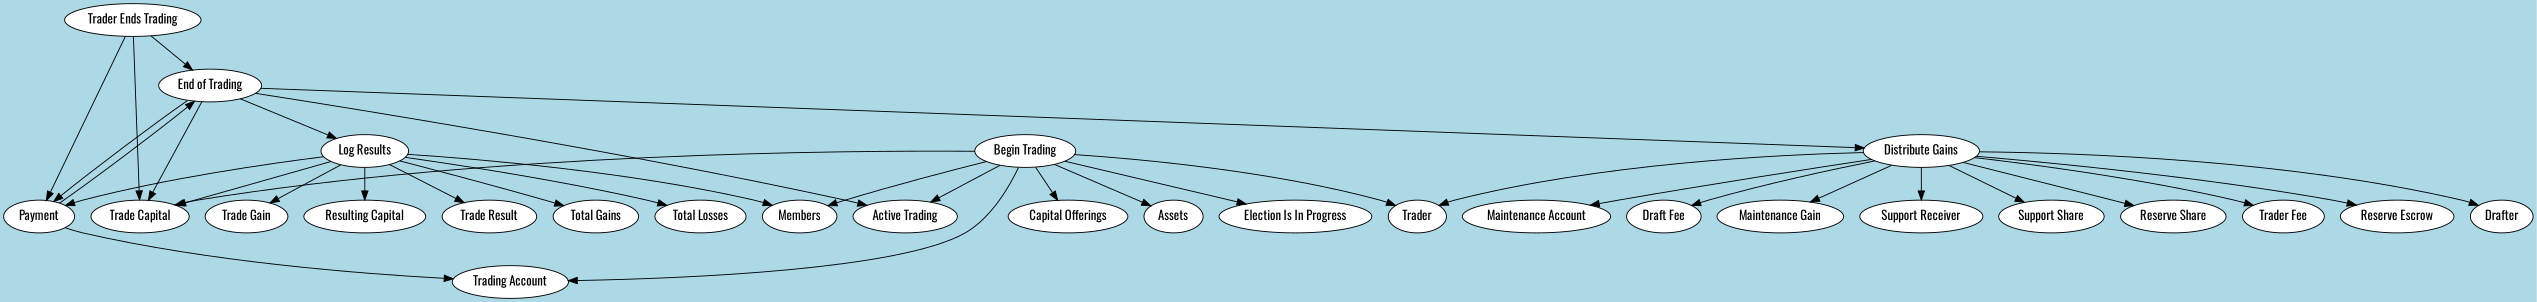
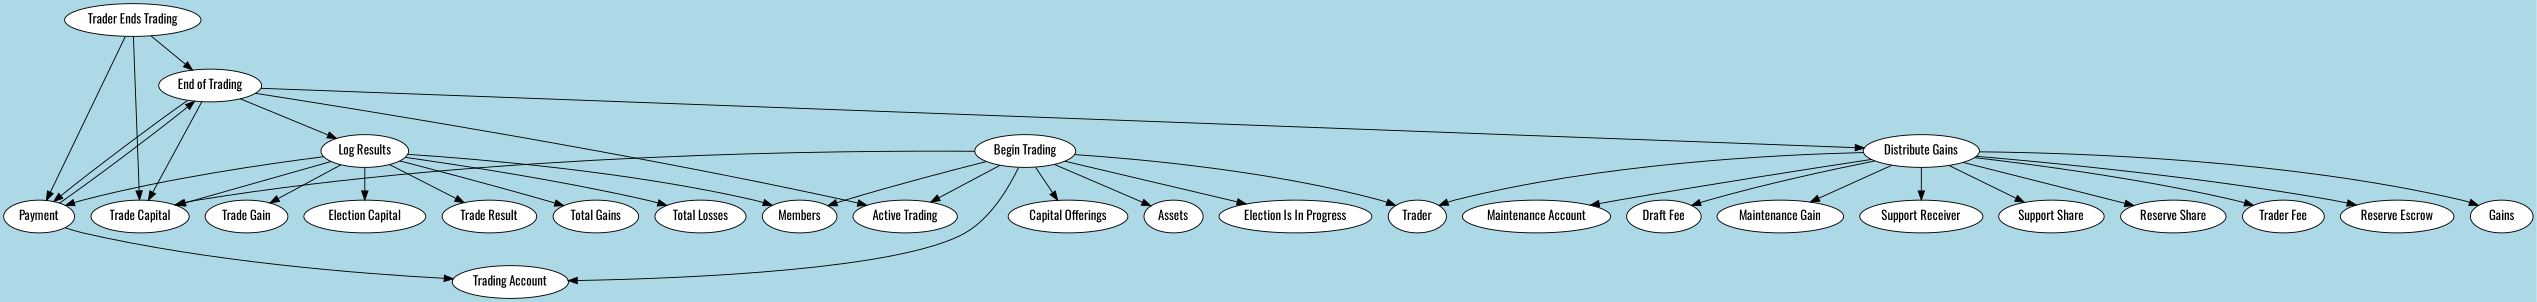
  digraph {
    bgcolor=lightblue
    fontname=Oswald
    splines=true
    node [fillcolor=white fontname=Oswald shape=oval style=filled]
    edge [fontname=Oswald]
    "Trader Ends Trading"
    "End of Trading"
    Payment
    "Trade Capital"
    "Log Results"
    "Active Trading"
    "Distribute Gains"
    "Trading Account"
    "Trade Gain"
-   "Resulting Capital"
+   "Resulting Capital" [label="Election Capital"]
    "Trade Result"
    "Total Gains"
    Members
    "Total Losses"
    Trader
    "Maintenance Account"
    "Draft Fee"
    n18 [label="Maintenance Gain"]
    "Support Receiver"
    "Support Share"
    "Reserve Share"
    "Trader Fee"
    "Reserve Escrow"
-   Drafter
+   Drafter [label=Gains]
    "Begin Trading"
    "Capital Offerings"
    Assets
    "Election Is In Progress"
    "Trader Ends Trading" -> "End of Trading"
    "Trader Ends Trading" -> Payment
    "Trader Ends Trading" -> "Trade Capital"
    "End of Trading" -> Payment
    "End of Trading" -> "Trade Capital"
    "End of Trading" -> "Log Results"
    "End of Trading" -> "Active Trading"
    "End of Trading" -> "Distribute Gains"
    Payment -> "End of Trading"
    Payment -> "Trading Account"
    "Log Results" -> Payment
    "Log Results" -> "Trade Capital"
    "Log Results" -> "Trade Gain"
    "Log Results" -> "Resulting Capital"
    "Log Results" -> "Trade Result"
    "Log Results" -> "Total Gains"
    "Log Results" -> Members
    "Log Results" -> "Total Losses"
    "Distribute Gains" -> Trader
    "Distribute Gains" -> "Maintenance Account"
    "Distribute Gains" -> "Draft Fee"
    "Distribute Gains" -> n18
    "Distribute Gains" -> "Support Receiver"
    "Distribute Gains" -> "Support Share"
    "Distribute Gains" -> "Reserve Share"
    "Distribute Gains" -> "Trader Fee"
    "Distribute Gains" -> "Reserve Escrow"
    "Distribute Gains" -> Drafter
    "Begin Trading" -> "Trade Capital"
    "Begin Trading" -> "Active Trading"
    "Begin Trading" -> "Trading Account"
    "Begin Trading" -> Members
    "Begin Trading" -> Trader
    "Begin Trading" -> "Capital Offerings"
    "Begin Trading" -> Assets
    "Begin Trading" -> "Election Is In Progress"
  }
